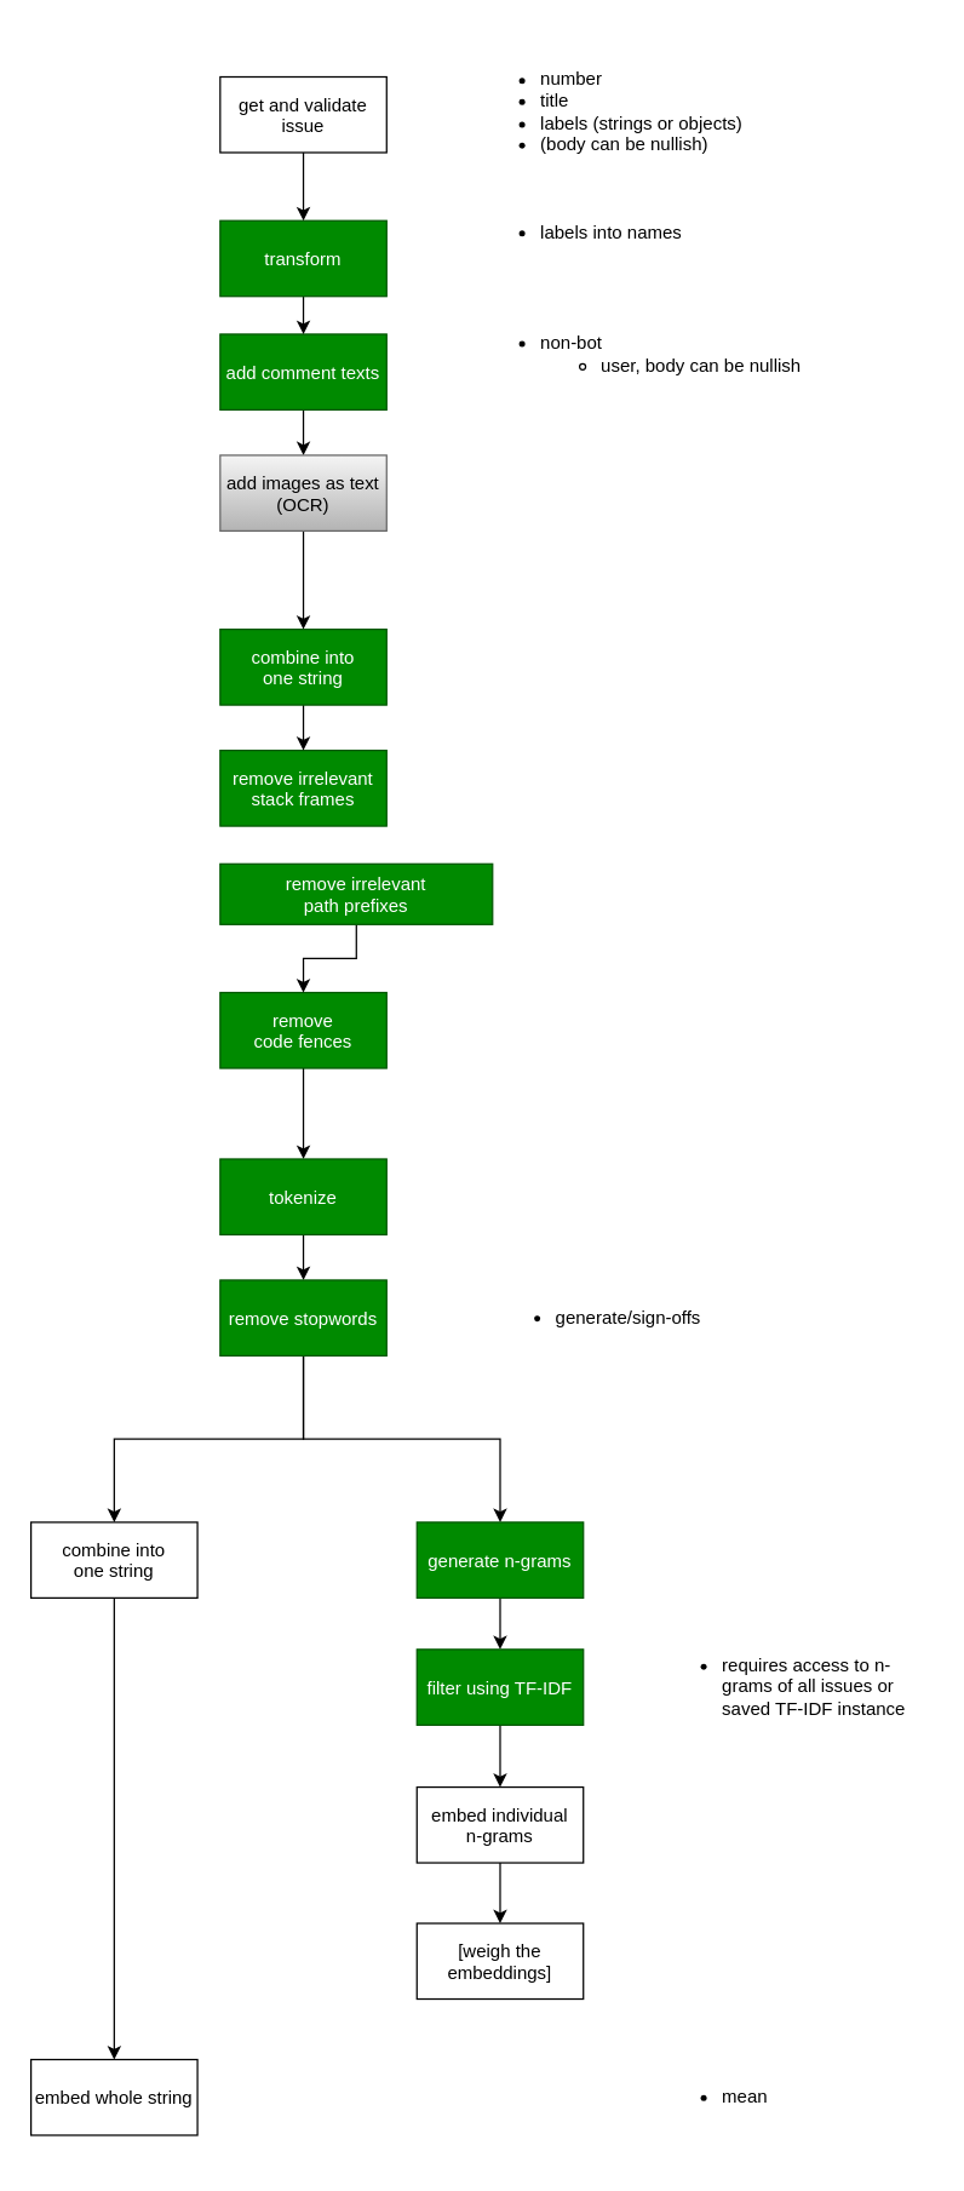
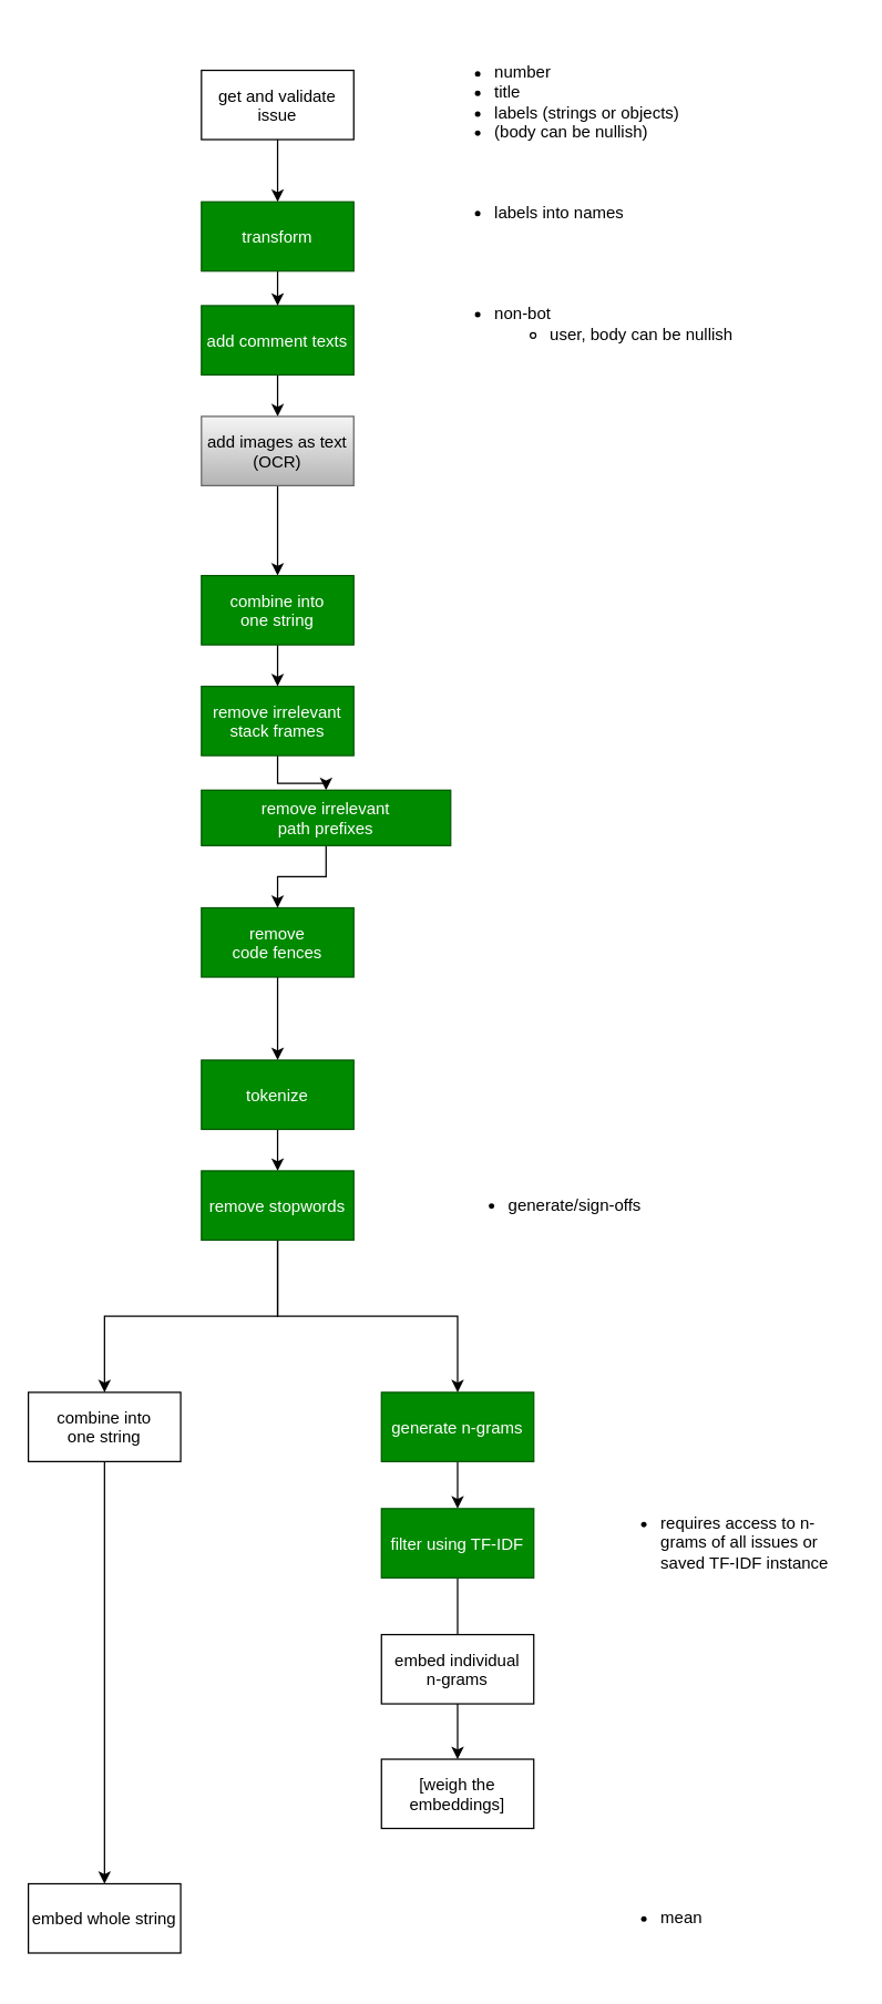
  <mxCell id="0" />
  <mxCell id="1" parent="0" />
  <mxCell id="2" style="edgeStyle=orthogonalEdgeStyle;rounded=0;orthogonalLoop=1;jettySize=auto;html=1;exitX=0.5;exitY=1;exitDx=0;exitDy=0;" parent="1" source="3" target="8" edge="1"><mxGeometry relative="1" as="geometry"><mxPoint x="200.5" y="770" as="targetPoint" /></mxGeometry></mxCell>
  <mxCell id="3" value="remove&#10;code fences" style="fillColor=#008a00;fontColor=#ffffff;strokeColor=#005700;" parent="1" vertex="1"><mxGeometry x="145" y="655" width="110" height="50" as="geometry" /></mxCell>
+ <mxCell id="4" style="edgeStyle=orthogonalEdgeStyle;rounded=0;orthogonalLoop=1;jettySize=auto;html=1;exitX=0.5;exitY=1;exitDx=0;exitDy=0;" parent="1" source="5" target="37" edge="1"><mxGeometry relative="1" as="geometry" /></mxCell>
  <mxCell id="5" value="remove irrelevant&#10;stack frames" style="fillColor=#008a00;fontColor=#ffffff;strokeColor=#005700;" parent="1" vertex="1"><mxGeometry x="145" y="495" width="110" height="50" as="geometry" /></mxCell>
  <mxCell id="6" value="&lt;ul&gt;&lt;li&gt;generate/sign-offs&lt;/li&gt;&lt;/ul&gt;" style="text;strokeColor=none;fillColor=none;html=1;whiteSpace=wrap;verticalAlign=middle;overflow=hidden;" parent="1" vertex="1"><mxGeometry x="325" y="830" width="180" height="80" as="geometry" /></mxCell>
  <mxCell id="7" style="edgeStyle=orthogonalEdgeStyle;rounded=0;orthogonalLoop=1;jettySize=auto;html=1;exitX=0.5;exitY=1;exitDx=0;exitDy=0;" parent="1" source="8" target="11" edge="1"><mxGeometry relative="1" as="geometry" /></mxCell>
  <mxCell id="8" value="tokenize" style="fillColor=#008a00;fontColor=#ffffff;strokeColor=#005700;" parent="1" vertex="1"><mxGeometry x="145" y="765" width="110" height="50" as="geometry" /></mxCell>
  <mxCell id="9" style="edgeStyle=orthogonalEdgeStyle;rounded=0;orthogonalLoop=1;jettySize=auto;html=1;exitX=0.5;exitY=1;exitDx=0;exitDy=0;" parent="1" source="11" target="20" edge="1"><mxGeometry relative="1" as="geometry" /></mxCell>
  <mxCell id="10" style="edgeStyle=orthogonalEdgeStyle;rounded=0;orthogonalLoop=1;jettySize=auto;html=1;exitX=0.5;exitY=1;exitDx=0;exitDy=0;" parent="1" source="11" target="24" edge="1"><mxGeometry relative="1" as="geometry" /></mxCell>
  <mxCell id="11" value="remove stopwords" style="fillColor=#008a00;fontColor=#ffffff;strokeColor=#005700;" parent="1" vertex="1"><mxGeometry x="145" y="845" width="110" height="50" as="geometry" /></mxCell>
  <mxCell id="12" value="&lt;ul&gt;&lt;li&gt;number&lt;/li&gt;&lt;li&gt;title&lt;/li&gt;&lt;li&gt;labels (strings or objects)&lt;/li&gt;&lt;li&gt;(body can be nullish)&lt;/li&gt;&lt;/ul&gt;" style="text;strokeColor=none;fillColor=none;html=1;whiteSpace=wrap;verticalAlign=middle;overflow=hidden;" parent="1" vertex="1"><mxGeometry x="315" y="20" width="200" height="105" as="geometry" /></mxCell>
  <mxCell id="13" style="edgeStyle=orthogonalEdgeStyle;rounded=0;orthogonalLoop=1;jettySize=auto;html=1;exitX=0.5;exitY=1;exitDx=0;exitDy=0;" parent="1" source="14" target="16" edge="1"><mxGeometry relative="1" as="geometry" /></mxCell>
  <mxCell id="14" value="add comment texts" style="fillColor=#008a00;fontColor=#ffffff;strokeColor=#005700;" parent="1" vertex="1"><mxGeometry x="145" y="220" width="110" height="50" as="geometry" /></mxCell>
  <mxCell id="15" style="edgeStyle=orthogonalEdgeStyle;rounded=0;orthogonalLoop=1;jettySize=auto;html=1;exitX=0.5;exitY=1;exitDx=0;exitDy=0;" parent="1" source="16" target="18" edge="1"><mxGeometry relative="1" as="geometry" /></mxCell>
  <mxCell id="16" value="add images as text&#10;(OCR)" style="fillColor=#f5f5f5;gradientColor=#b3b3b3;strokeColor=#666666;fontColor=#000000;" parent="1" vertex="1"><mxGeometry x="145" y="300" width="110" height="50" as="geometry" /></mxCell>
  <mxCell id="17" style="edgeStyle=orthogonalEdgeStyle;rounded=0;orthogonalLoop=1;jettySize=auto;html=1;exitX=0.5;exitY=1;exitDx=0;exitDy=0;entryX=0.5;entryY=0;entryDx=0;entryDy=0;" parent="1" source="18" target="5" edge="1"><mxGeometry relative="1" as="geometry" /></mxCell>
  <mxCell id="18" value="combine into&#10;one string" style="fillColor=#008a00;fontColor=#ffffff;strokeColor=#005700;" parent="1" vertex="1"><mxGeometry x="145" y="415" width="110" height="50" as="geometry" /></mxCell>
  <mxCell id="19" style="edgeStyle=orthogonalEdgeStyle;rounded=0;orthogonalLoop=1;jettySize=auto;html=1;exitX=0.5;exitY=1;exitDx=0;exitDy=0;" parent="1" source="20" target="22" edge="1"><mxGeometry relative="1" as="geometry" /></mxCell>
  <mxCell id="20" value="generate n-grams" style="fillColor=#008a00;fontColor=#ffffff;strokeColor=#005700;" parent="1" vertex="1"><mxGeometry x="275" y="1005" width="110" height="50" as="geometry" /></mxCell>
- <mxCell id="21" style="edgeStyle=orthogonalEdgeStyle;rounded=0;orthogonalLoop=1;jettySize=auto;html=1;exitX=0.5;exitY=1;exitDx=0;exitDy=0;" parent="1" source="22" target="27" edge="1"><mxGeometry relative="1" as="geometry" /></mxCell>
+ <mxCell id="21" style="edgeStyle=orthogonalEdgeStyle;rounded=0;orthogonalLoop=1;jettySize=auto;html=1;exitX=0.5;exitY=1;exitDx=0;exitDy=0;endArrow=none;" parent="1" source="22" target="27" edge="1"><mxGeometry relative="1" as="geometry" /></mxCell>
  <mxCell id="22" value="filter using TF-IDF" style="fillColor=#008a00;fontColor=#ffffff;strokeColor=#005700;" parent="1" vertex="1"><mxGeometry x="275" y="1089" width="110" height="50" as="geometry" /></mxCell>
  <mxCell id="23" style="edgeStyle=orthogonalEdgeStyle;rounded=0;orthogonalLoop=1;jettySize=auto;html=1;exitX=0.5;exitY=1;exitDx=0;exitDy=0;" parent="1" source="24" target="25" edge="1"><mxGeometry relative="1" as="geometry" /></mxCell>
  <mxCell id="24" value="combine into&#10;one string" style="" parent="1" vertex="1"><mxGeometry x="20" y="1005" width="110" height="50" as="geometry" /></mxCell>
  <mxCell id="25" value="embed whole string" style="" parent="1" vertex="1"><mxGeometry x="20" y="1360" width="110" height="50" as="geometry" /></mxCell>
  <mxCell id="26" style="edgeStyle=orthogonalEdgeStyle;rounded=0;orthogonalLoop=1;jettySize=auto;html=1;exitX=0.5;exitY=1;exitDx=0;exitDy=0;" parent="1" source="27" target="29" edge="1"><mxGeometry relative="1" as="geometry" /></mxCell>
  <mxCell id="27" value="embed individual&#10;n-grams" style="" parent="1" vertex="1"><mxGeometry x="275" y="1180" width="110" height="50" as="geometry" /></mxCell>
  <mxCell id="28" value="&lt;ul&gt;&lt;li&gt;requires access to n-grams of all issues or saved TF-IDF instance&lt;/li&gt;&lt;/ul&gt;" style="text;strokeColor=none;fillColor=none;html=1;whiteSpace=wrap;verticalAlign=middle;overflow=hidden;" parent="1" vertex="1"><mxGeometry x="435" y="1074" width="180" height="80" as="geometry" /></mxCell>
  <mxCell id="29" value="[weigh the&#10;embeddings]" style="" parent="1" vertex="1"><mxGeometry x="275" y="1270" width="110" height="50" as="geometry" /></mxCell>
  <mxCell id="30" style="edgeStyle=orthogonalEdgeStyle;rounded=0;orthogonalLoop=1;jettySize=auto;html=1;exitX=0.5;exitY=1;exitDx=0;exitDy=0;entryX=0.5;entryY=0;entryDx=0;entryDy=0;" parent="1" source="31" target="14" edge="1"><mxGeometry relative="1" as="geometry" /></mxCell>
  <mxCell id="31" value="transform" style="fillColor=#008a00;fontColor=#ffffff;strokeColor=#005700;" parent="1" vertex="1"><mxGeometry x="145" y="145" width="110" height="50" as="geometry" /></mxCell>
  <mxCell id="32" value="&lt;ul&gt;&lt;li&gt;labels into names&lt;/li&gt;&lt;/ul&gt;" style="text;strokeColor=none;fillColor=none;html=1;whiteSpace=wrap;verticalAlign=middle;overflow=hidden;" parent="1" vertex="1"><mxGeometry x="315" y="100" width="200" height="105" as="geometry" /></mxCell>
  <mxCell id="33" style="edgeStyle=orthogonalEdgeStyle;rounded=0;orthogonalLoop=1;jettySize=auto;html=1;exitX=0.5;exitY=1;exitDx=0;exitDy=0;entryX=0.5;entryY=0;entryDx=0;entryDy=0;" parent="1" source="34" target="31" edge="1"><mxGeometry relative="1" as="geometry"><mxPoint x="200" y="67.5" as="targetPoint" /></mxGeometry></mxCell>
  <mxCell id="34" value="get and validate&#10;issue" style="" parent="1" vertex="1"><mxGeometry x="145" y="50" width="110" height="50" as="geometry" /></mxCell>
  <mxCell id="35" value="&lt;ul&gt;&lt;li&gt;non-bot&lt;/li&gt;&lt;ul&gt;&lt;li&gt;user, body can be nullish&lt;/li&gt;&lt;/ul&gt;&lt;/ul&gt;" style="text;strokeColor=none;fillColor=none;html=1;whiteSpace=wrap;verticalAlign=middle;overflow=hidden;" parent="1" vertex="1"><mxGeometry x="315" y="180" width="260" height="105" as="geometry" /></mxCell>
  <mxCell id="36" style="edgeStyle=orthogonalEdgeStyle;rounded=0;orthogonalLoop=1;jettySize=auto;html=1;entryX=0.5;entryY=0;entryDx=0;entryDy=0;" parent="1" source="37" target="3" edge="1"><mxGeometry relative="1" as="geometry" /></mxCell>
  <mxCell id="37" value="remove irrelevant&#10;path prefixes" style="fillColor=#008a00;fontColor=#ffffff;strokeColor=#005700;" parent="1" vertex="1"><mxGeometry x="145" y="570" width="180" height="40" as="geometry" /></mxCell>
  <mxCell id="38" value="&lt;ul&gt;&lt;li&gt;mean&lt;/li&gt;&lt;/ul&gt;" style="text;strokeColor=none;fillColor=none;html=1;whiteSpace=wrap;verticalAlign=middle;overflow=hidden;" parent="1" vertex="1"><mxGeometry x="435" y="1345" width="180" height="80" as="geometry" /></mxCell>
